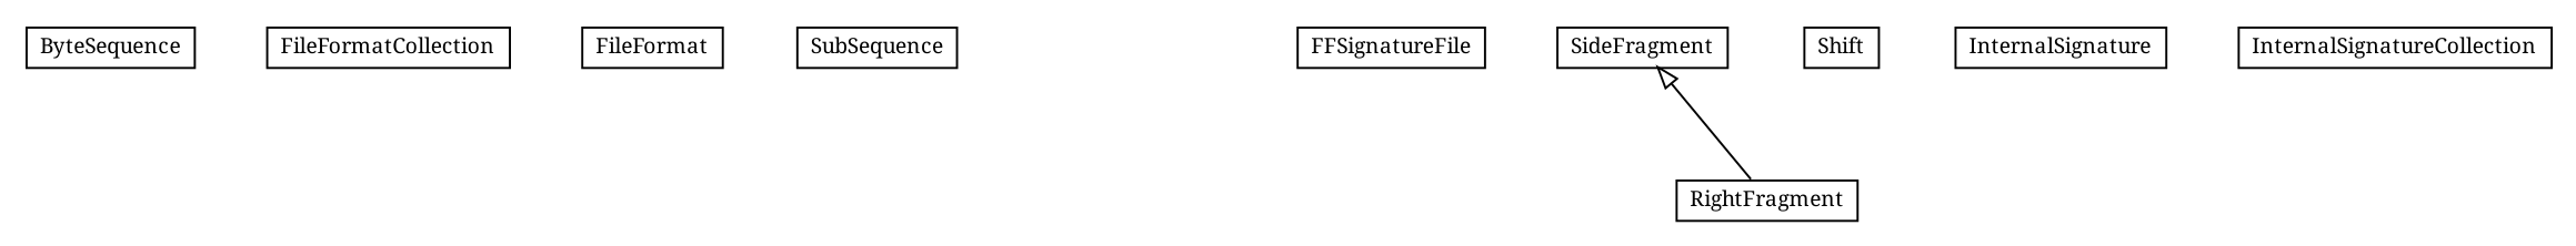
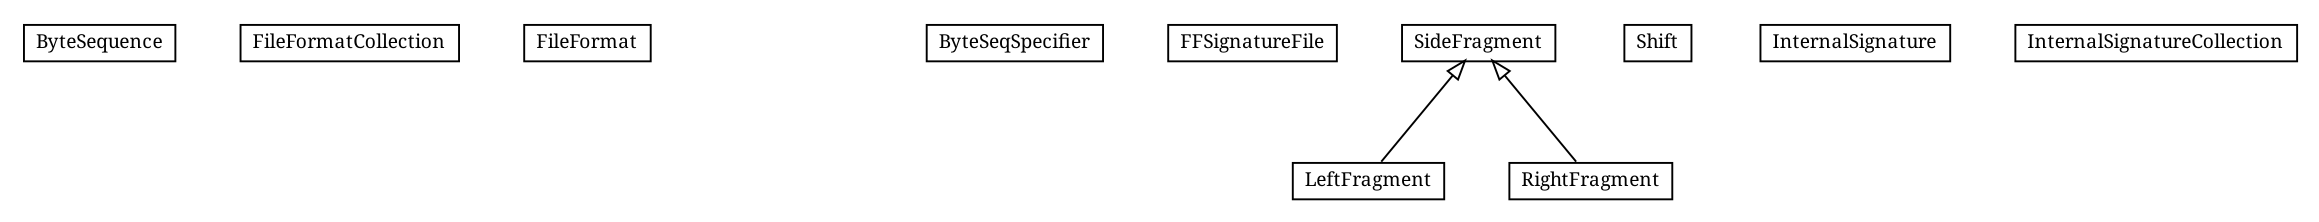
  digraph {
    nodesep=0.25
    ranksep=0.5
    fontname="Noto Serif"
    node [fontcolor=black fontname="Noto Serif" fontsize=10.0 shape=plaintext]
    edge [arrowtail=empty dir=back fontname="Noto Serif" fontsize=10 headport=p labelfontname=Helvetica labelfontsize=10 tailport=p]
    n1 [label=<<table title="uk.gov.nationalarchives.droid.signatureFile.ByteSequence" border="0" cellborder="1" cellspacing="0" cellpadding="2" port="p" href="./ByteSequence.html"> 		<tr><td><table border="0" cellspacing="0" cellpadding="1"> <tr><td align="center" balign="center"> ByteSequence </td></tr> 		</table></td></tr> 		</table>>]
    n2 [label=<<table title="uk.gov.nationalarchives.droid.signatureFile.FileFormatCollection" border="0" cellborder="1" cellspacing="0" cellpadding="2" port="p" href="./FileFormatCollection.html"> 		<tr><td><table border="0" cellspacing="0" cellpadding="1"> <tr><td align="center" balign="center"> FileFormatCollection </td></tr> 		</table></td></tr> 		</table>>]
    n3 [label=<<table title="uk.gov.nationalarchives.droid.signatureFile.FileFormat" border="0" cellborder="1" cellspacing="0" cellpadding="2" port="p" href="./FileFormat.html"> 		<tr><td><table border="0" cellspacing="0" cellpadding="1"> <tr><td align="center" balign="center"> FileFormat </td></tr> 		</table></td></tr> 		</table>>]
-   n4 [label=<<table title="uk.gov.nationalarchives.droid.signatureFile.SubSequence" border="0" cellborder="1" cellspacing="0" cellpadding="2" port="p" href="./SubSequence.html"> 		<tr><td><table border="0" cellspacing="0" cellpadding="1"> <tr><td align="center" balign="center"> SubSequence </td></tr> 		</table></td></tr> 		</table>>]
+   n5 [label=<<table title="uk.gov.nationalarchives.droid.signatureFile.ByteSeqSpecifier" border="0" cellborder="1" cellspacing="0" cellpadding="2" port="p" href="./ByteSeqSpecifier.html"> 		<tr><td><table border="0" cellspacing="0" cellpadding="1"> <tr><td align="center" balign="center"> ByteSeqSpecifier </td></tr> 		</table></td></tr> 		</table>>]
    n6 [label=<<table title="uk.gov.nationalarchives.droid.signatureFile.FFSignatureFile" border="0" cellborder="1" cellspacing="0" cellpadding="2" port="p" href="./FFSignatureFile.html"> 		<tr><td><table border="0" cellspacing="0" cellpadding="1"> <tr><td align="center" balign="center"> FFSignatureFile </td></tr> 		</table></td></tr> 		</table>>]
    n7 [label=<<table title="uk.gov.nationalarchives.droid.signatureFile.SideFragment" border="0" cellborder="1" cellspacing="0" cellpadding="2" port="p" href="./SideFragment.html"> 		<tr><td><table border="0" cellspacing="0" cellpadding="1"> <tr><td align="center" balign="center"> SideFragment </td></tr> 		</table></td></tr> 		</table>>]
+   n8 [label=<<table title="uk.gov.nationalarchives.droid.signatureFile.LeftFragment" border="0" cellborder="1" cellspacing="0" cellpadding="2" port="p" href="./LeftFragment.html"> 		<tr><td><table border="0" cellspacing="0" cellpadding="1"> <tr><td align="center" balign="center"> LeftFragment </td></tr> 		</table></td></tr> 		</table>>]
    n9 [label=<<table title="uk.gov.nationalarchives.droid.signatureFile.RightFragment" border="0" cellborder="1" cellspacing="0" cellpadding="2" port="p" href="./RightFragment.html"> 		<tr><td><table border="0" cellspacing="0" cellpadding="1"> <tr><td align="center" balign="center"> RightFragment </td></tr> 		</table></td></tr> 		</table>>]
    n10 [label=<<table title="uk.gov.nationalarchives.droid.signatureFile.Shift" border="0" cellborder="1" cellspacing="0" cellpadding="2" port="p" href="./Shift.html"> 		<tr><td><table border="0" cellspacing="0" cellpadding="1"> <tr><td align="center" balign="center"> Shift </td></tr> 		</table></td></tr> 		</table>>]
    n11 [label=<<table title="uk.gov.nationalarchives.droid.signatureFile.InternalSignature" border="0" cellborder="1" cellspacing="0" cellpadding="2" port="p" href="./InternalSignature.html"> 		<tr><td><table border="0" cellspacing="0" cellpadding="1"> <tr><td align="center" balign="center"> InternalSignature </td></tr> 		</table></td></tr> 		</table>>]
    n12 [label=<<table title="uk.gov.nationalarchives.droid.signatureFile.InternalSignatureCollection" border="0" cellborder="1" cellspacing="0" cellpadding="2" port="p" href="./InternalSignatureCollection.html"> 		<tr><td><table border="0" cellspacing="0" cellpadding="1"> <tr><td align="center" balign="center"> InternalSignatureCollection </td></tr> 		</table></td></tr> 		</table>>]
+   n7 -> n8
    n7 -> n9
  }
